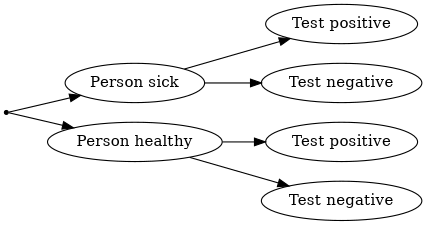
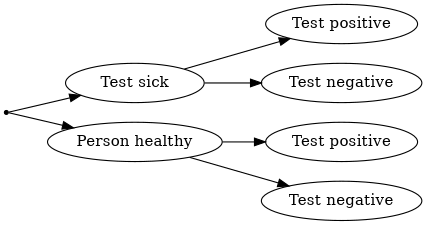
  digraph {
    rankdir=LR
    node [shape=ellipse]
    1 [shape=point]
-   n2 [label="Person sick"]
+   n2 [label="Test sick"]
    n3 [label="Person healthy"]
    n4 [label="Test positive"]
    n5 [label="Test negative"]
    n6 [label="Test positive"]
    n7 [label="Test negative"]
    1 -> n2
    1 -> n3
    n2 -> n4
    n2 -> n5
    n3 -> n6
    n3 -> n7
  }
